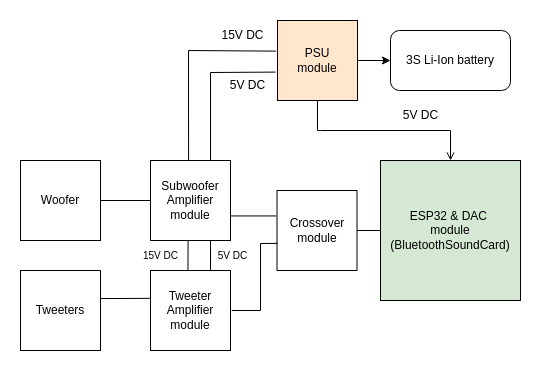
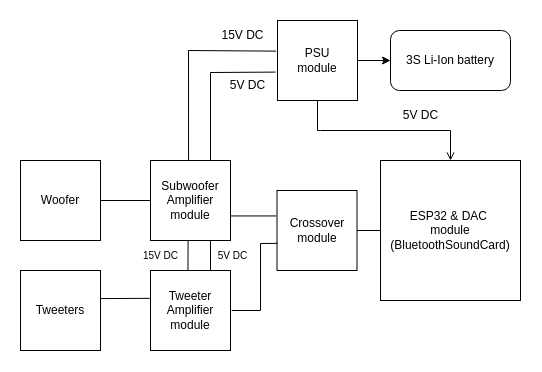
  <mxCell id="0" />
  <mxCell id="1" parent="0" />
- <mxCell id="2" value="ESP32 &amp;amp; DAC&amp;nbsp;&lt;br&gt;module&lt;br&gt;(BluetoothSoundCard)" style="whiteSpace=wrap;html=1;aspect=fixed;fillColor=#d5e8d4;" parent="1" vertex="1"><mxGeometry x="380" y="160" width="140" height="140" as="geometry" /></mxCell>
+ <mxCell id="2" value="ESP32 &amp;amp; DAC&amp;nbsp;&lt;br&gt;module&lt;br&gt;(BluetoothSoundCard)" style="whiteSpace=wrap;html=1;aspect=fixed;" parent="1" vertex="1"><mxGeometry x="380" y="160" width="140" height="140" as="geometry" /></mxCell>
  <mxCell id="3" value="Subwoofer&lt;br&gt;Amplifier module" style="whiteSpace=wrap;html=1;aspect=fixed;" parent="1" vertex="1"><mxGeometry x="150" y="160" width="80" height="80" as="geometry" /></mxCell>
- <mxCell id="4" value="PSU&lt;br&gt;module" style="whiteSpace=wrap;html=1;aspect=fixed;fillColor=#ffe6cc;" parent="1" vertex="1"><mxGeometry x="277" y="20" width="80" height="80" as="geometry" /></mxCell>
+ <mxCell id="4" value="PSU&lt;br&gt;module" style="whiteSpace=wrap;html=1;aspect=fixed;" parent="1" vertex="1"><mxGeometry x="277" y="20" width="80" height="80" as="geometry" /></mxCell>
  <mxCell id="5" value="" style="endArrow=none;html=1;rounded=0;exitX=0.75;exitY=0;exitDx=0;exitDy=0;entryX=-0.024;entryY=0.645;entryDx=0;entryDy=0;entryPerimeter=0;" parent="1" source="3" target="4" edge="1"><mxGeometry width="50" height="50" relative="1" as="geometry"><mxPoint x="200" y="140" as="sourcePoint" /><mxPoint x="210" y="80" as="targetPoint" /><Array as="points"><mxPoint x="210" y="72" /></Array></mxGeometry></mxCell>
  <mxCell id="6" value="15V DC" style="text;html=1;align=center;verticalAlign=middle;resizable=0;points=[];autosize=1;strokeColor=none;fillColor=none;" parent="1" vertex="1"><mxGeometry x="207" y="20" width="70" height="30" as="geometry" /></mxCell>
  <mxCell id="7" value="" style="endArrow=none;html=1;rounded=0;exitX=0.476;exitY=-0.001;exitDx=0;exitDy=0;exitPerimeter=0;entryX=-0.018;entryY=0.383;entryDx=0;entryDy=0;entryPerimeter=0;" parent="1" source="3" target="4" edge="1"><mxGeometry width="50" height="50" relative="1" as="geometry"><mxPoint x="180" y="48" as="sourcePoint" /><mxPoint y="50" as="targetPoint" x="270" /><Array as="points"><mxPoint x="188" y="50" /></Array></mxGeometry></mxCell>
  <mxCell id="8" value="5V DC" style="text;html=1;align=center;verticalAlign=middle;resizable=0;points=[];autosize=1;strokeColor=none;fillColor=none;" parent="1" vertex="1"><mxGeometry x="217" y="70" width="60" height="30" as="geometry" /></mxCell>
  <mxCell id="9" value="5V DC" style="text;html=1;align=center;verticalAlign=middle;resizable=0;points=[];autosize=1;strokeColor=none;fillColor=none;" parent="1" vertex="1"><mxGeometry x="390" y="100" width="60" height="30" as="geometry" /></mxCell>
  <mxCell id="10" value="Tweeter&lt;br&gt;Amplifier module" style="whiteSpace=wrap;html=1;aspect=fixed;" vertex="1" parent="1"><mxGeometry x="150" y="270" width="80" height="80" as="geometry" /></mxCell>
  <mxCell id="11" value="Crossover&lt;br&gt;module" style="whiteSpace=wrap;html=1;aspect=fixed;" vertex="1" parent="1"><mxGeometry x="276.5" y="190" width="80" height="80" as="geometry" /></mxCell>
  <mxCell id="12" value="Woofer" style="whiteSpace=wrap;html=1;aspect=fixed;" vertex="1" parent="1"><mxGeometry x="20" y="160" width="80" height="80" as="geometry" /></mxCell>
  <mxCell id="13" value="Tweeters" style="whiteSpace=wrap;html=1;aspect=fixed;" vertex="1" parent="1"><mxGeometry x="20" y="270" width="80" height="80" as="geometry" /></mxCell>
  <mxCell id="14" value="" style="endArrow=none;html=1;rounded=0;entryX=0;entryY=0.5;entryDx=0;entryDy=0;exitX=1;exitY=0.5;exitDx=0;exitDy=0;" edge="1" parent="1" source="12" target="3"><mxGeometry width="50" height="50" relative="1" as="geometry"><mxPoint x="210" y="250" as="sourcePoint" /><mxPoint x="260" y="200" as="targetPoint" /></mxGeometry></mxCell>
  <mxCell id="15" value="" style="endArrow=none;html=1;rounded=0;exitX=0.992;exitY=0.351;exitDx=0;exitDy=0;exitPerimeter=0;entryX=-0.008;entryY=0.348;entryDx=0;entryDy=0;entryPerimeter=0;" edge="1" parent="1" source="13" target="10"><mxGeometry width="50" height="50" relative="1" as="geometry"><mxPoint x="100" y="340" as="sourcePoint" /><mxPoint x="150" y="290" as="targetPoint" /></mxGeometry></mxCell>
  <mxCell id="16" value="" style="endArrow=none;html=1;rounded=0;entryX=-0.009;entryY=0.318;entryDx=0;entryDy=0;entryPerimeter=0;exitX=1.007;exitY=0.693;exitDx=0;exitDy=0;exitPerimeter=0;" edge="1" parent="1" source="3" target="11"><mxGeometry width="50" height="50" relative="1" as="geometry"><mxPoint x="240" y="270" as="sourcePoint" /><mxPoint x="290" y="220" as="targetPoint" /></mxGeometry></mxCell>
  <mxCell id="17" value="" style="endArrow=none;html=1;rounded=0;exitX=1;exitY=0.5;exitDx=0;exitDy=0;entryX=-0.009;entryY=0.661;entryDx=0;entryDy=0;entryPerimeter=0;" edge="1" parent="1"><mxGeometry width="50" height="50" relative="1" as="geometry"><mxPoint x="231.22" y="310" as="sourcePoint" /><mxPoint x="277" y="242.88" as="targetPoint" /><Array as="points"><mxPoint x="260" y="310" /><mxPoint x="260" y="243" /></Array></mxGeometry></mxCell>
  <mxCell id="18" value="" style="endArrow=none;html=1;rounded=0;entryX=0;entryY=0.5;entryDx=0;entryDy=0;exitX=1;exitY=0.5;exitDx=0;exitDy=0;" edge="1" parent="1" source="11" target="2"><mxGeometry width="50" height="50" relative="1" as="geometry"><mxPoint x="350" y="218" as="sourcePoint" /><mxPoint x="280" y="230" as="targetPoint" /></mxGeometry></mxCell>
  <mxCell id="19" value="" style="endArrow=open;html=1;rounded=0;exitX=0.5;exitY=1;exitDx=0;exitDy=0;entryX=0.5;entryY=0;entryDx=0;entryDy=0;" edge="1" parent="1" source="4" target="2"><mxGeometry width="50" height="50" relative="1" as="geometry"><mxPoint x="370" y="160" as="sourcePoint" /><mxPoint x="420" y="110" as="targetPoint" /><Array as="points"><mxPoint x="317" y="130" /><mxPoint x="320" y="130" /><mxPoint x="450" y="130" /></Array></mxGeometry></mxCell>
  <mxCell id="20" value="" style="endArrow=none;html=1;rounded=0;entryX=0.75;entryY=1;entryDx=0;entryDy=0;exitX=0.75;exitY=0;exitDx=0;exitDy=0;" edge="1" parent="1" source="10" target="3"><mxGeometry width="50" height="50" relative="1" as="geometry"><mxPoint x="210" y="260" as="sourcePoint" /><mxPoint x="207" y="240" as="targetPoint" /></mxGeometry></mxCell>
  <mxCell id="21" value="" style="endArrow=none;html=1;rounded=0;exitX=0.468;exitY=0.003;exitDx=0;exitDy=0;entryX=0.47;entryY=1.002;entryDx=0;entryDy=0;entryPerimeter=0;exitPerimeter=0;" edge="1" parent="1" source="10" target="3"><mxGeometry width="50" height="50" relative="1" as="geometry"><mxPoint x="140" y="290" as="sourcePoint" /><mxPoint x="190" y="240" as="targetPoint" /></mxGeometry></mxCell>
  <mxCell id="22" value="&lt;font style=&quot;font-size: 10px;&quot;&gt;15V DC&lt;/font&gt;" style="text;html=1;align=center;verticalAlign=middle;resizable=0;points=[];autosize=1;strokeColor=none;fillColor=none;" vertex="1" parent="1"><mxGeometry x="130" y="240" width="60" height="30" as="geometry" /></mxCell>
  <mxCell id="23" value="&lt;font style=&quot;font-size: 10px;&quot;&gt;5V DC&lt;/font&gt;" style="text;html=1;align=center;verticalAlign=middle;resizable=0;points=[];autosize=1;strokeColor=none;fillColor=none;" vertex="1" parent="1"><mxGeometry x="207" y="240" width="50" height="30" as="geometry" /></mxCell>
  <mxCell id="24" value="3S Li-Ion battery" style="whiteSpace=wrap;html=1;rounded=1;" vertex="1" parent="1"><mxGeometry x="390" y="30" width="120" height="60" as="geometry" /></mxCell>
  <mxCell id="25" value="" style="endArrow=classic;html=1;rounded=0;entryX=0;entryY=0.5;entryDx=0;entryDy=0;exitX=1;exitY=0.5;exitDx=0;exitDy=0;" edge="1" parent="1" source="4" target="24"><mxGeometry width="50" height="50" relative="1" as="geometry"><mxPoint x="410" y="190" as="sourcePoint" /><mxPoint x="460" y="140" as="targetPoint" /></mxGeometry></mxCell>
